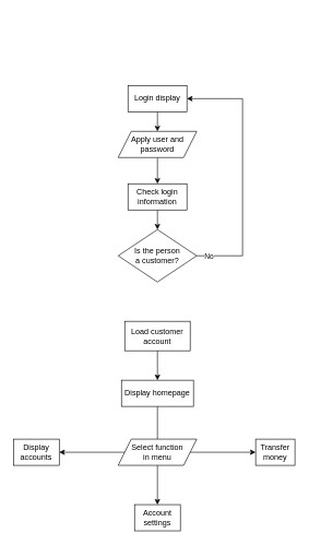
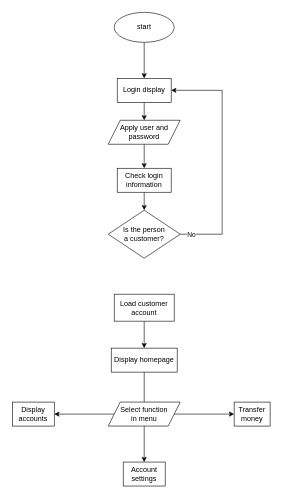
  <mxCell id="0" />
  <mxCell id="1" parent="0" />
+ <mxCell id="2" style="edgeStyle=orthogonalEdgeStyle;rounded=0;orthogonalLoop=1;jettySize=auto;html=1;exitX=0.5;exitY=1;exitDx=0;exitDy=0;entryX=0.5;entryY=0;entryDx=0;entryDy=0;" edge="1" parent="1" source="3" target="5"><mxGeometry relative="1" as="geometry" /></mxCell>
+ <mxCell id="3" value="start" style="ellipse;whiteSpace=wrap;html=1;" vertex="1" parent="1"><mxGeometry x="190" y="20" width="100" height="50" as="geometry" /></mxCell>
  <mxCell id="4" style="edgeStyle=orthogonalEdgeStyle;rounded=0;orthogonalLoop=1;jettySize=auto;html=1;exitX=0.5;exitY=1;exitDx=0;exitDy=0;entryX=0.5;entryY=0;entryDx=0;entryDy=0;" edge="1" parent="1" source="5" target="14"><mxGeometry relative="1" as="geometry" /></mxCell>
  <mxCell id="5" value="Login display" style="rounded=0;whiteSpace=wrap;html=1;" vertex="1" parent="1"><mxGeometry x="195" y="130" width="90" height="40" as="geometry" /></mxCell>
  <mxCell id="6" style="edgeStyle=orthogonalEdgeStyle;rounded=0;orthogonalLoop=1;jettySize=auto;html=1;exitX=0.5;exitY=1;exitDx=0;exitDy=0;entryX=0.5;entryY=0;entryDx=0;entryDy=0;" edge="1" parent="1" source="7" target="10"><mxGeometry relative="1" as="geometry" /></mxCell>
  <mxCell id="7" value="Check login information" style="rounded=0;whiteSpace=wrap;html=1;" vertex="1" parent="1"><mxGeometry x="195" y="280" width="90" height="40" as="geometry" /></mxCell>
  <mxCell id="8" style="edgeStyle=orthogonalEdgeStyle;rounded=0;orthogonalLoop=1;jettySize=auto;html=1;exitX=1;exitY=0.5;exitDx=0;exitDy=0;entryX=1;entryY=0.5;entryDx=0;entryDy=0;" edge="1" parent="1" source="10" target="5"><mxGeometry relative="1" as="geometry"><Array as="points"><mxPoint x="370" y="390" /><mxPoint x="370" y="150" /></Array></mxGeometry></mxCell>
  <mxCell id="9" value="No" style="edgeLabel;html=1;align=center;verticalAlign=middle;resizable=0;points=[];" vertex="1" connectable="0" parent="8"><mxGeometry x="-0.907" relative="1" as="geometry"><mxPoint as="offset" /></mxGeometry></mxCell>
  <mxCell id="10" value="Is the person &lt;br&gt;a customer?" style="rhombus;whiteSpace=wrap;html=1;" vertex="1" parent="1"><mxGeometry x="180" y="350" width="120" height="80" as="geometry" /></mxCell>
  <mxCell id="11" style="edgeStyle=orthogonalEdgeStyle;rounded=0;orthogonalLoop=1;jettySize=auto;html=1;exitX=0.5;exitY=1;exitDx=0;exitDy=0;entryX=0.5;entryY=0;entryDx=0;entryDy=0;" edge="1" parent="1" source="12" target="16"><mxGeometry relative="1" as="geometry" /></mxCell>
  <mxCell id="12" value="Load customer account" style="rounded=0;whiteSpace=wrap;html=1;" vertex="1" parent="1"><mxGeometry x="190" y="490" width="100" height="45" as="geometry" /></mxCell>
  <mxCell id="13" style="edgeStyle=orthogonalEdgeStyle;rounded=0;orthogonalLoop=1;jettySize=auto;html=1;exitX=0.5;exitY=1;exitDx=0;exitDy=0;entryX=0.5;entryY=0;entryDx=0;entryDy=0;" edge="1" parent="1" source="14" target="7"><mxGeometry relative="1" as="geometry" /></mxCell>
  <mxCell id="14" value="Apply user and password" style="shape=parallelogram;perimeter=parallelogramPerimeter;whiteSpace=wrap;html=1;fixedSize=1;" vertex="1" parent="1"><mxGeometry x="180" y="200" width="120" height="40" as="geometry" /></mxCell>
  <mxCell id="15" style="edgeStyle=orthogonalEdgeStyle;rounded=0;orthogonalLoop=1;jettySize=auto;html=1;exitX=0.5;exitY=1;exitDx=0;exitDy=0;entryX=0.5;entryY=0;entryDx=0;entryDy=0;endArrow=none;" edge="1" parent="1" source="16" target="20"><mxGeometry relative="1" as="geometry" /></mxCell>
  <mxCell id="16" value="Display homepage" style="rounded=0;whiteSpace=wrap;html=1;" vertex="1" parent="1"><mxGeometry x="185" y="580" width="110" height="40" as="geometry" /></mxCell>
  <mxCell id="17" style="edgeStyle=orthogonalEdgeStyle;rounded=0;orthogonalLoop=1;jettySize=auto;html=1;exitX=0;exitY=0.5;exitDx=0;exitDy=0;entryX=1;entryY=0.5;entryDx=0;entryDy=0;" edge="1" parent="1" source="20" target="21"><mxGeometry relative="1" as="geometry" /></mxCell>
  <mxCell id="18" style="edgeStyle=orthogonalEdgeStyle;rounded=0;orthogonalLoop=1;jettySize=auto;html=1;exitX=1;exitY=0.5;exitDx=0;exitDy=0;" edge="1" parent="1" source="20" target="22"><mxGeometry relative="1" as="geometry" /></mxCell>
  <mxCell id="19" style="edgeStyle=orthogonalEdgeStyle;rounded=0;orthogonalLoop=1;jettySize=auto;html=1;exitX=0.5;exitY=1;exitDx=0;exitDy=0;entryX=0.5;entryY=0;entryDx=0;entryDy=0;" edge="1" parent="1" source="20" target="23"><mxGeometry relative="1" as="geometry" /></mxCell>
  <mxCell id="20" value="Select function &lt;br&gt;in menu" style="shape=parallelogram;perimeter=parallelogramPerimeter;whiteSpace=wrap;html=1;fixedSize=1;" vertex="1" parent="1"><mxGeometry x="180" y="670" width="120" height="40" as="geometry" /></mxCell>
  <mxCell id="21" value="Display accounts" style="rounded=0;whiteSpace=wrap;html=1;" vertex="1" parent="1"><mxGeometry x="20" y="670" width="70" height="40" as="geometry" /></mxCell>
  <mxCell id="22" value="Transfer money" style="rounded=0;whiteSpace=wrap;html=1;" vertex="1" parent="1"><mxGeometry x="390" y="670" width="60" height="40" as="geometry" /></mxCell>
  <mxCell id="23" value="Account settings" style="rounded=0;whiteSpace=wrap;html=1;" vertex="1" parent="1"><mxGeometry x="205" y="770" width="70" height="40" as="geometry" /></mxCell>
